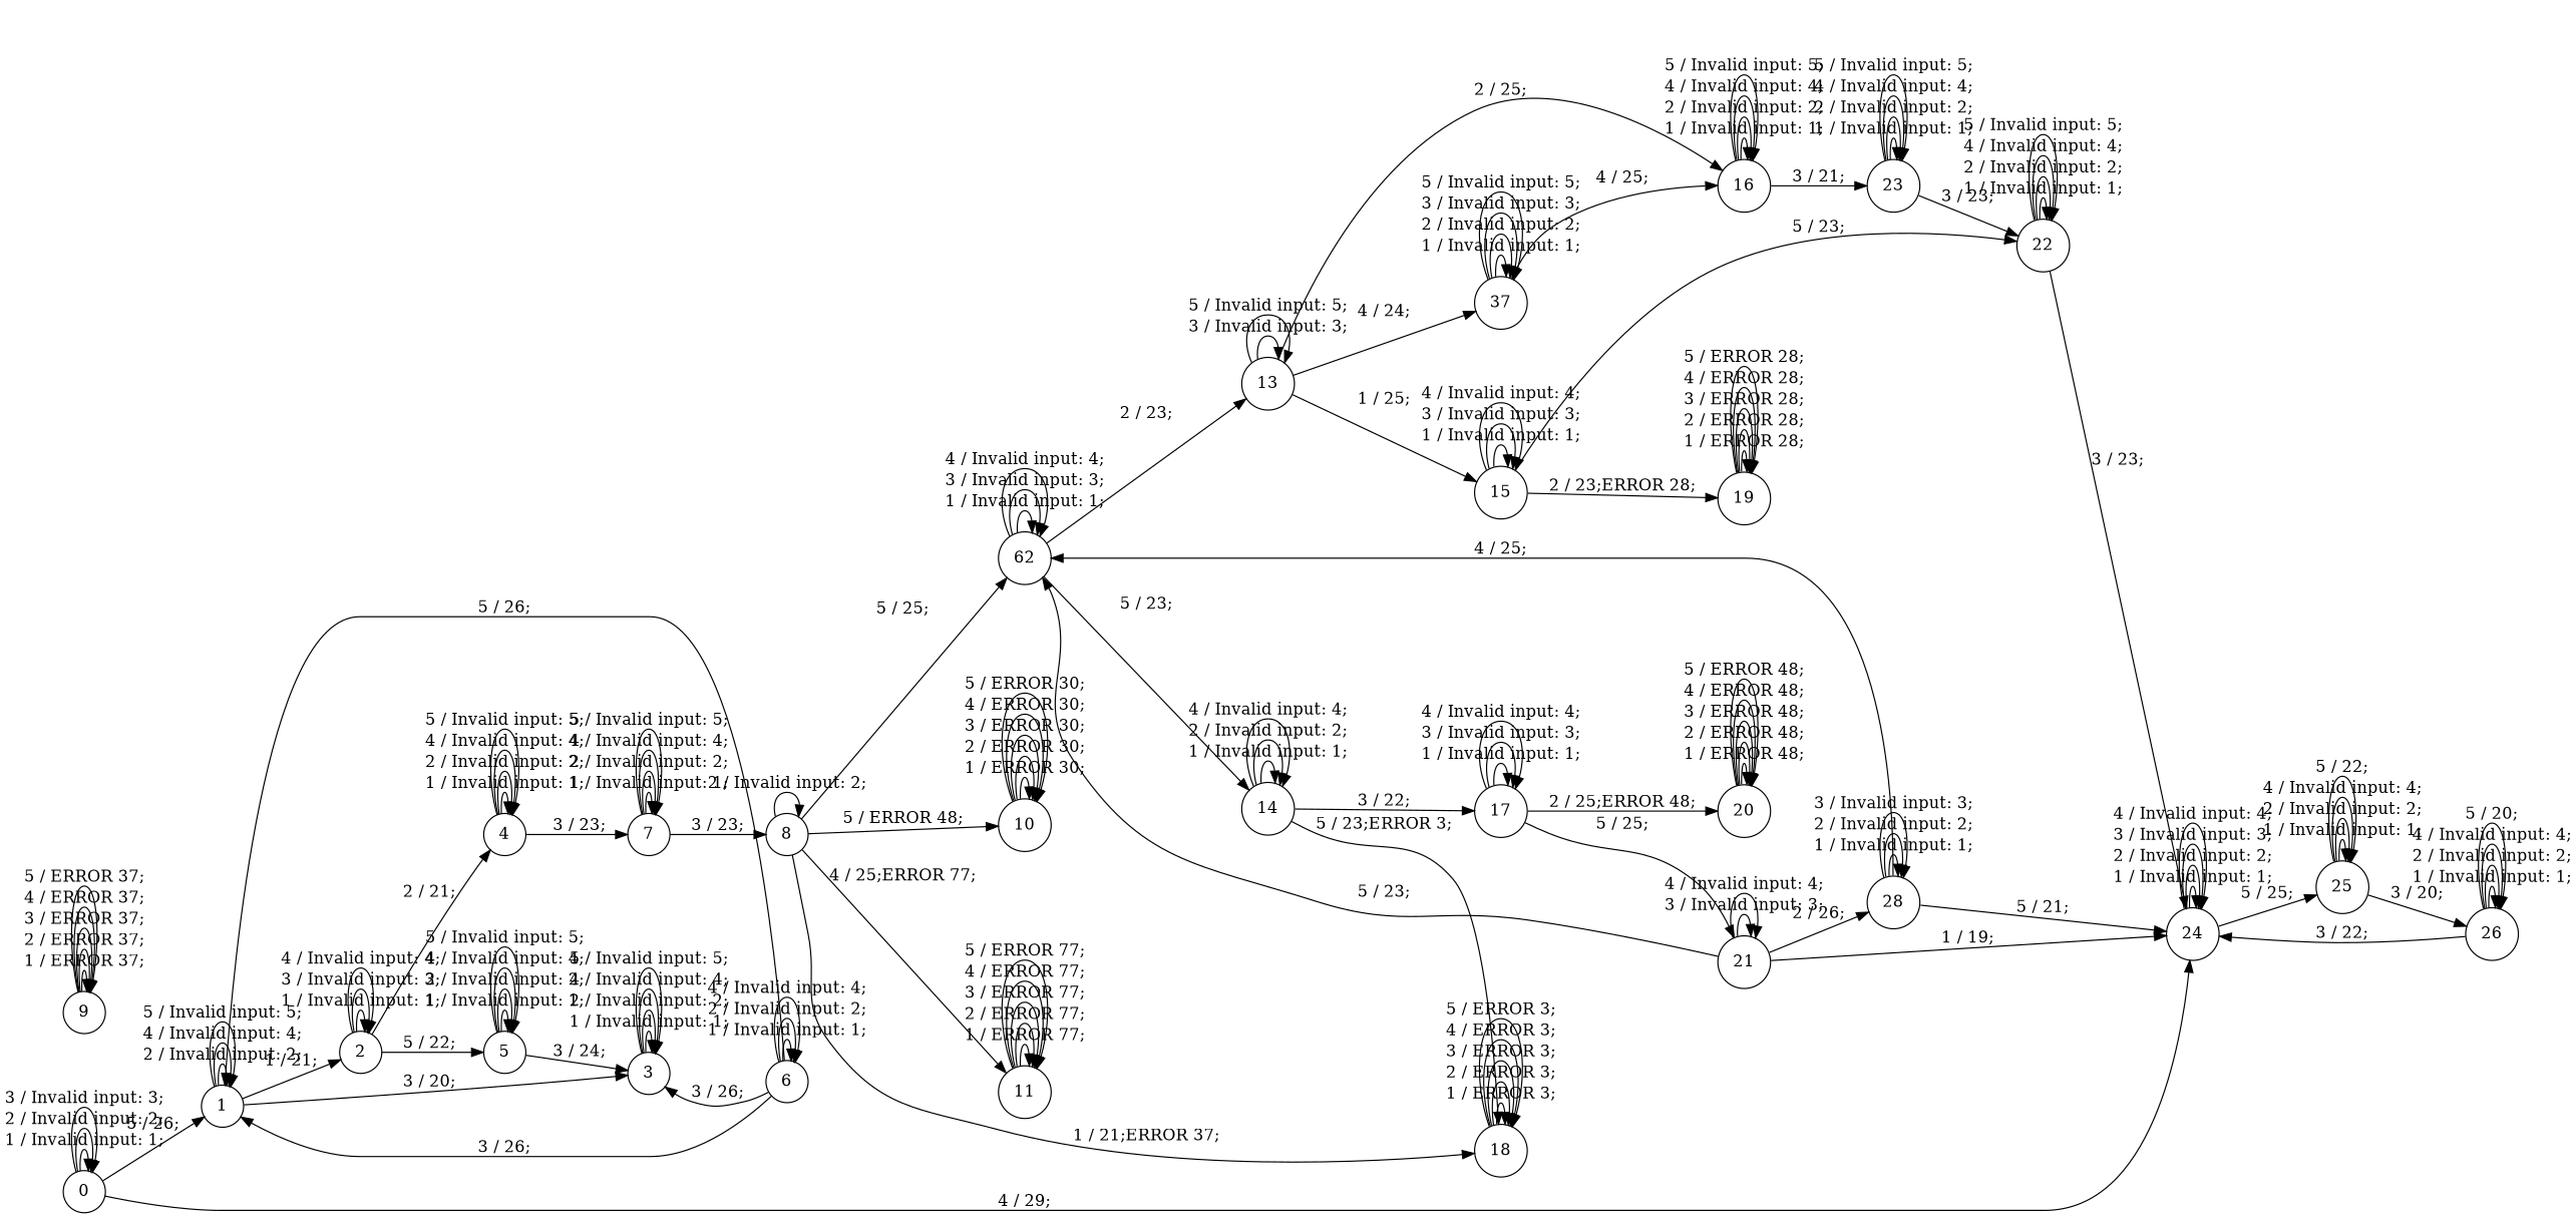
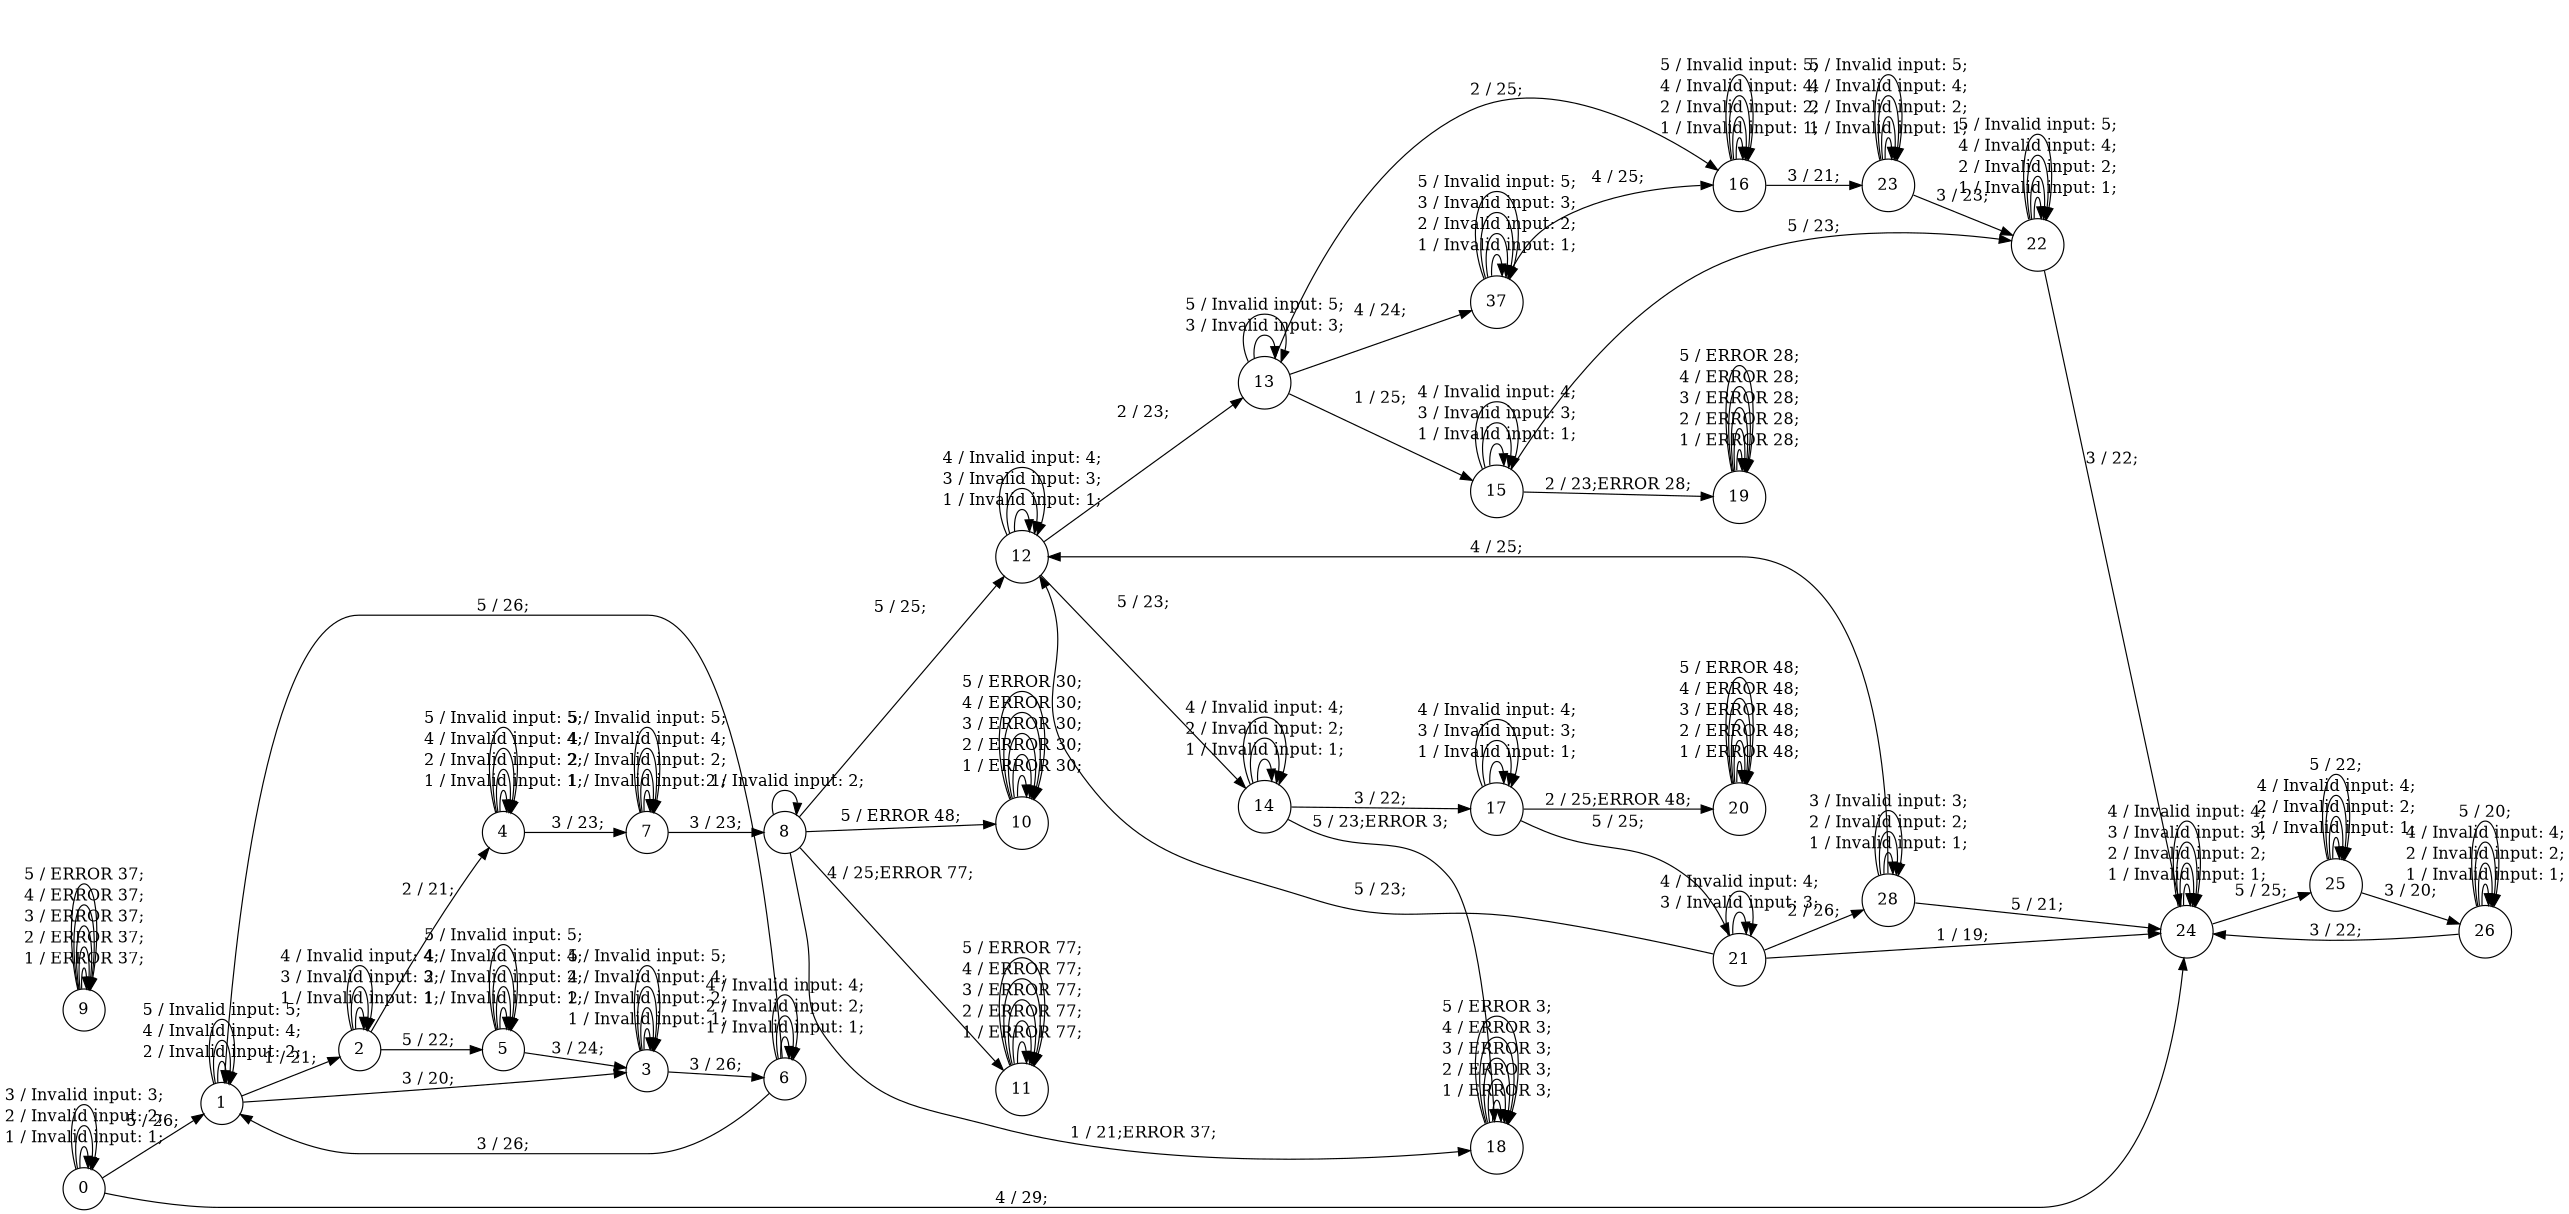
  digraph {
    rankdir=LR
    node [shape=circle]
    n1 [label=0]
    n2 [label=1]
    n3 [label=24]
    n4 [label=2]
    n5 [label=3]
    n6 [label=25]
    n7 [label=4]
    n8 [label=5]
    n9 [label=6]
    n10 [label=7]
    n11 [label=8]
    n12 [label=10]
    n13 [label=11]
-   n14 [label=62]
+   n14 [label=12]
    n15 [label=18]
    n16 [label=9]
    n17 [label=13]
    n18 [label=14]
    n19 [label=15]
    n20 [label=16]
    n21 [label=37]
    n22 [label=17]
    n23 [label=19]
    n24 [label=22]
    n25 [label=23]
    n26 [label=20]
    n27 [label=21]
    n28 [label=28]
    n29 [label=26]
    n1 -> n1 [label="1 / Invalid input: 1;"]
    n1 -> n1 [label="2 / Invalid input: 2;"]
    n1 -> n1 [label="3 / Invalid input: 3;"]
    n1 -> n2 [label="5 / 26;"]
    n1 -> n3 [label="4 / 29;"]
    n2 -> n2 [label="2 / Invalid input: 2;"]
    n2 -> n2 [label="4 / Invalid input: 4;"]
    n2 -> n2 [label="5 / Invalid input: 5;"]
    n2 -> n4 [label="1 / 21;"]
    n2 -> n5 [label="3 / 20;"]
    n3 -> n3 [label="1 / Invalid input: 1;"]
    n3 -> n3 [label="2 / Invalid input: 2;"]
    n3 -> n3 [label="3 / Invalid input: 3;"]
    n3 -> n3 [label="4 / Invalid input: 4;"]
    n3 -> n6 [label="5 / 25;"]
    n4 -> n4 [label="1 / Invalid input: 1;"]
    n4 -> n4 [label="3 / Invalid input: 3;"]
    n4 -> n4 [label="4 / Invalid input: 4;"]
    n4 -> n7 [label="2 / 21;"]
    n4 -> n8 [label="5 / 22;"]
    n5 -> n5 [label="1 / Invalid input: 1;"]
    n5 -> n5 [label="2 / Invalid input: 2;"]
    n5 -> n5 [label="4 / Invalid input: 4;"]
    n5 -> n5 [label="5 / Invalid input: 5;"]
-   n9 -> n5 [label="3 / 26;"]
+   n5 -> n9 [label="3 / 26;"]
    n6 -> n6 [label="1 / Invalid input: 1;"]
    n6 -> n6 [label="2 / Invalid input: 2;"]
    n6 -> n6 [label="4 / Invalid input: 4;"]
    n6 -> n6 [label="5 / 22;"]
    n6 -> n29 [label="3 / 20;"]
    n7 -> n7 [label="1 / Invalid input: 1;"]
    n7 -> n7 [label="2 / Invalid input: 2;"]
    n7 -> n7 [label="4 / Invalid input: 4;"]
    n7 -> n7 [label="5 / Invalid input: 5;"]
    n7 -> n10 [label="3 / 23;"]
    n8 -> n5 [label="3 / 24;"]
    n8 -> n8 [label="1 / Invalid input: 1;"]
    n8 -> n8 [label="2 / Invalid input: 2;"]
    n8 -> n8 [label="4 / Invalid input: 4;"]
    n8 -> n8 [label="5 / Invalid input: 5;"]
    n9 -> n2 [label="3 / 26;"]
    n9 -> n2 [label="5 / 26;"]
    n9 -> n9 [label="1 / Invalid input: 1;"]
    n9 -> n9 [label="2 / Invalid input: 2;"]
    n9 -> n9 [label="4 / Invalid input: 4;"]
    n10 -> n10 [label="1 / Invalid input: 1;"]
    n10 -> n10 [label="2 / Invalid input: 2;"]
    n10 -> n10 [label="4 / Invalid input: 4;"]
    n10 -> n10 [label="5 / Invalid input: 5;"]
    n10 -> n11 [label="3 / 23;"]
    n11 -> n11 [label="2 / Invalid input: 2;"]
    n11 -> n12 [label="5 / ERROR 48;"]
    n11 -> n13 [label="4 / 25;ERROR 77;"]
    n11 -> n14 [label="5 / 25;"]
    n11 -> n15 [label="1 / 21;ERROR 37;"]
    n12 -> n12 [label="1 / ERROR 30;"]
    n12 -> n12 [label="2 / ERROR 30;"]
    n12 -> n12 [label="3 / ERROR 30;"]
    n12 -> n12 [label="4 / ERROR 30;"]
    n12 -> n12 [label="5 / ERROR 30;"]
    n13 -> n13 [label="1 / ERROR 77;"]
    n13 -> n13 [label="2 / ERROR 77;"]
    n13 -> n13 [label="3 / ERROR 77;"]
    n13 -> n13 [label="4 / ERROR 77;"]
    n13 -> n13 [label="5 / ERROR 77;"]
    n14 -> n14 [label="1 / Invalid input: 1;"]
    n14 -> n14 [label="3 / Invalid input: 3;"]
    n14 -> n14 [label="4 / Invalid input: 4;"]
    n14 -> n17 [label="2 / 23;"]
    n14 -> n18 [label="5 / 23;"]
    n15 -> n15 [label="1 / ERROR 3;"]
    n15 -> n15 [label="2 / ERROR 3;"]
    n15 -> n15 [label="3 / ERROR 3;"]
    n15 -> n15 [label="4 / ERROR 3;"]
    n15 -> n15 [label="5 / ERROR 3;"]
    n16 -> n16 [label="1 / ERROR 37;"]
    n16 -> n16 [label="2 / ERROR 37;"]
    n16 -> n16 [label="3 / ERROR 37;"]
    n16 -> n16 [label="4 / ERROR 37;"]
    n16 -> n16 [label="5 / ERROR 37;"]
    n17 -> n17 [label="3 / Invalid input: 3;"]
    n17 -> n17 [label="5 / Invalid input: 5;"]
    n17 -> n19 [label="1 / 25;"]
    n17 -> n20 [label="2 / 25;"]
    n17 -> n21 [label="4 / 24;"]
    n18 -> n15 [label="5 / 23;ERROR 3;"]
    n18 -> n18 [label="1 / Invalid input: 1;"]
    n18 -> n18 [label="2 / Invalid input: 2;"]
    n18 -> n18 [label="4 / Invalid input: 4;"]
    n18 -> n22 [label="3 / 22;"]
    n19 -> n19 [label="1 / Invalid input: 1;"]
    n19 -> n19 [label="3 / Invalid input: 3;"]
    n19 -> n19 [label="4 / Invalid input: 4;"]
    n19 -> n23 [label="2 / 23;ERROR 28;"]
    n19 -> n24 [label="5 / 23;"]
    n20 -> n20 [label="1 / Invalid input: 1;"]
    n20 -> n20 [label="2 / Invalid input: 2;"]
    n20 -> n20 [label="4 / Invalid input: 4;"]
    n20 -> n20 [label="5 / Invalid input: 5;"]
    n20 -> n25 [label="3 / 21;"]
    n21 -> n20 [label="4 / 25;"]
    n21 -> n21 [label="1 / Invalid input: 1;"]
    n21 -> n21 [label="2 / Invalid input: 2;"]
    n21 -> n21 [label="3 / Invalid input: 3;"]
    n21 -> n21 [label="5 / Invalid input: 5;"]
    n22 -> n22 [label="1 / Invalid input: 1;"]
    n22 -> n22 [label="3 / Invalid input: 3;"]
    n22 -> n22 [label="4 / Invalid input: 4;"]
    n22 -> n26 [label="2 / 25;ERROR 48;"]
    n22 -> n27 [label="5 / 25;"]
    n23 -> n23 [label="1 / ERROR 28;"]
    n23 -> n23 [label="2 / ERROR 28;"]
    n23 -> n23 [label="3 / ERROR 28;"]
    n23 -> n23 [label="4 / ERROR 28;"]
    n23 -> n23 [label="5 / ERROR 28;"]
-   n24 -> n3 [label="3 / 23;"]
+   n24 -> n3 [label="3 / 22;"]
    n24 -> n24 [label="1 / Invalid input: 1;"]
    n24 -> n24 [label="2 / Invalid input: 2;"]
    n24 -> n24 [label="4 / Invalid input: 4;"]
    n24 -> n24 [label="5 / Invalid input: 5;"]
    n25 -> n24 [label="3 / 23;"]
    n25 -> n25 [label="1 / Invalid input: 1;"]
    n25 -> n25 [label="2 / Invalid input: 2;"]
    n25 -> n25 [label="4 / Invalid input: 4;"]
    n25 -> n25 [label="5 / Invalid input: 5;"]
    n26 -> n26 [label="1 / ERROR 48;"]
    n26 -> n26 [label="2 / ERROR 48;"]
    n26 -> n26 [label="3 / ERROR 48;"]
    n26 -> n26 [label="4 / ERROR 48;"]
    n26 -> n26 [label="5 / ERROR 48;"]
    n27 -> n3 [label="1 / 19;"]
    n27 -> n14 [label="5 / 23;"]
    n27 -> n27 [label="3 / Invalid input: 3;"]
    n27 -> n27 [label="4 / Invalid input: 4;"]
    n27 -> n28 [label="2 / 26;"]
    n28 -> n3 [label="5 / 21;"]
    n28 -> n14 [label="4 / 25;"]
    n28 -> n28 [label="1 / Invalid input: 1;"]
    n28 -> n28 [label="2 / Invalid input: 2;"]
    n28 -> n28 [label="3 / Invalid input: 3;"]
    n29 -> n3 [label="3 / 22;"]
    n29 -> n29 [label="1 / Invalid input: 1;"]
    n29 -> n29 [label="2 / Invalid input: 2;"]
    n29 -> n29 [label="4 / Invalid input: 4;"]
    n29 -> n29 [label="5 / 20;"]
  }
